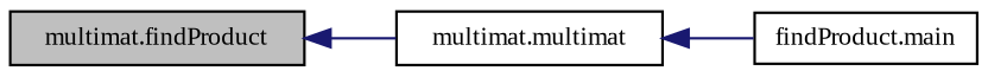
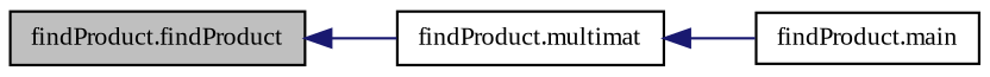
  digraph {
    fontname="Liberation Serif"
    rankdir=LR
    node [color=black fillcolor=white fontname="Liberation Serif" fontsize=10 shape=record style=filled]
    edge [color=midnightblue dir=back fontname="Liberation Serif" fontsize=10 labelfontname=Helvetica labelfontsize=10 style=solid]
-   n1 [fillcolor=grey75 fontcolor=black height=0.2 label="multimat.findProduct" width=0.4]
-   n2 [height=0.2 label="multimat.multimat" width=0.4]
+   n1 [fillcolor=grey75 fontcolor=black height=0.2 label="findProduct.findProduct" width=0.4]
+   n2 [height=0.2 label="findProduct.multimat" width=0.4]
    n3 [height=0.2 label="findProduct.main" width=0.4]
    n1 -> n2
    n2 -> n3
  }
